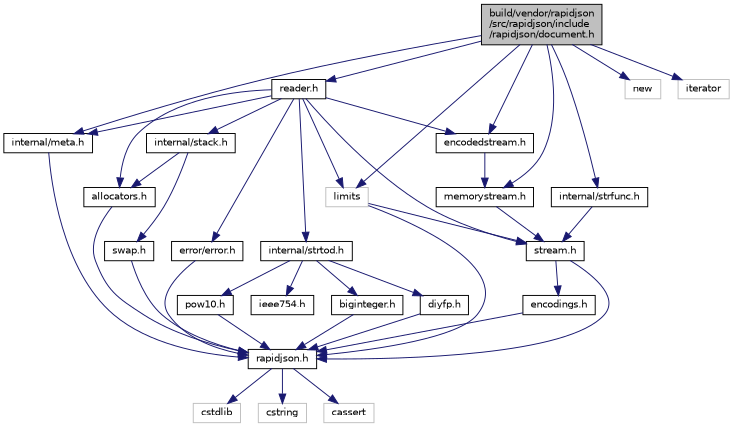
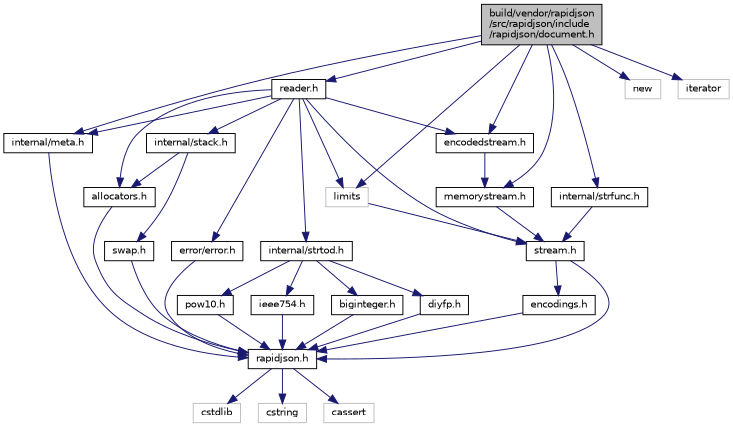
  digraph {
    node [color=black fillcolor=white fontname=Helvetica fontsize=10 shape=record style=filled]
    edge [color=midnightblue fontname=Helvetica fontsize=10 labelfontname=Helvetica labelfontsize=10 style=solid]
    n1 [fillcolor=grey75 fontcolor=black height=0.2 label="build/vendor/rapidjson\l/src/rapidjson/include\l/rapidjson/document.h" width=0.4]
    n2 [height=0.2 label="reader.h" width=0.4]
    n3 [height=0.2 label="encodedstream.h" width=0.4]
    n4 [height=0.2 label="memorystream.h" width=0.4]
    n5 [height=0.2 label="internal/meta.h" width=0.4]
    n6 [color=grey75 height=0.2 label=limits width=0.4]
    n7 [height=0.2 label="internal/strfunc.h" width=0.4]
    n8 [color=grey75 height=0.2 label=new width=0.4]
    n9 [color=grey75 height=0.2 label=iterator width=0.4]
    n10 [height=0.2 label="allocators.h" width=0.4]
    n11 [height=0.2 label="stream.h" width=0.4]
    n12 [height=0.2 label="internal/stack.h" width=0.4]
    n13 [height=0.2 label="internal/strtod.h" width=0.4]
    n14 [height=0.2 label="error/error.h" width=0.4]
    n15 [height=0.2 label="rapidjson.h" width=0.4]
    n16 [height=0.2 label="encodings.h" width=0.4]
    n17 [height=0.2 label="swap.h" width=0.4]
    n18 [height=0.2 label="ieee754.h" width=0.4]
    n19 [height=0.2 label="biginteger.h" width=0.4]
    n20 [height=0.2 label="diyfp.h" width=0.4]
    n21 [height=0.2 label="pow10.h" width=0.4]
    n22 [color=grey75 height=0.2 label=cstdlib width=0.4]
    n23 [color=grey75 height=0.2 label=cstring width=0.4]
    n24 [color=grey75 height=0.2 label=cassert width=0.4]
    n1 -> n2
    n1 -> n3
    n1 -> n4
    n1 -> n5
    n1 -> n6
    n1 -> n7
    n1 -> n8
    n1 -> n9
    n2 -> n3
    n2 -> n5
    n2 -> n6
    n2 -> n10
    n2 -> n11
    n2 -> n12
    n2 -> n13
    n2 -> n14
    n3 -> n4
    n4 -> n11
    n5 -> n15
    n6 -> n11
    n7 -> n11
    n10 -> n15
    n11 -> n15
    n11 -> n16
    n12 -> n10
    n12 -> n17
    n13 -> n18
    n13 -> n19
    n13 -> n20
    n13 -> n21
    n14 -> n15
    n15 -> n22
    n15 -> n23
    n15 -> n24
    n16 -> n15
    n17 -> n15
-   n6 -> n15
+   n18 -> n15
    n19 -> n15
    n20 -> n15
    n21 -> n15
  }
